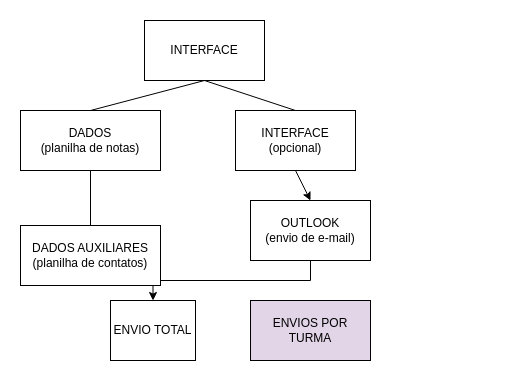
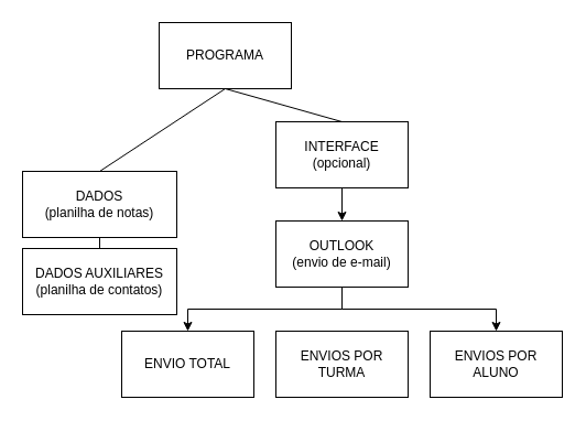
  <mxCell id="0" />
  <mxCell id="1" parent="0" />
- <mxCell id="2" value="DADOS&lt;br&gt;(planilha de notas)" style="rounded=0;whiteSpace=wrap;html=1;" parent="1" vertex="1"><mxGeometry x="20" y="110" width="140" height="60" as="geometry" /></mxCell>
+ <mxCell id="2" value="DADOS&lt;br&gt;(planilha de notas)" style="rounded=0;whiteSpace=wrap;html=1;" parent="1" vertex="1"><mxGeometry x="20" y="155" width="140" height="60" as="geometry" /></mxCell>
  <mxCell id="3" style="rounded=0;orthogonalLoop=1;jettySize=auto;html=1;exitX=0.5;exitY=1;exitDx=0;exitDy=0;entryX=0.5;entryY=0;entryDx=0;entryDy=0;strokeColor=default;" parent="1" source="6" target="9" edge="1"><mxGeometry relative="1" as="geometry" /></mxCell>
- <mxCell id="4" value="INTERFACE" style="rounded=0;whiteSpace=wrap;html=1;" parent="1" vertex="1"><mxGeometry x="144" y="20" width="120" height="60" as="geometry" /></mxCell>
+ <mxCell id="4" value="PROGRAMA" style="rounded=0;whiteSpace=wrap;html=1;" parent="1" vertex="1"><mxGeometry x="144" y="20" width="120" height="60" as="geometry" /></mxCell>
  <mxCell id="5" value="" style="endArrow=none;html=1;rounded=0;entryX=0.5;entryY=1;entryDx=0;entryDy=0;exitX=0.5;exitY=0;exitDx=0;exitDy=0;" parent="1" source="2" target="4" edge="1"><mxGeometry width="50" height="50" relative="1" as="geometry"><mxPoint x="70" y="400" as="sourcePoint" /><mxPoint x="120" y="350" as="targetPoint" /></mxGeometry></mxCell>
- <mxCell id="6" value="INTERFACE&lt;br&gt;(opcional)" style="rounded=0;whiteSpace=wrap;html=1;" parent="1" vertex="1"><mxGeometry x="235" y="110" width="120" height="60" as="geometry" /></mxCell>
+ <mxCell id="6" value="INTERFACE&lt;br&gt;(opcional)" style="rounded=0;whiteSpace=wrap;html=1;" parent="1" vertex="1"><mxGeometry x="250" y="110" width="120" height="60" as="geometry" /></mxCell>
  <mxCell id="7" value="" style="endArrow=none;html=1;rounded=0;entryX=0.5;entryY=1;entryDx=0;entryDy=0;exitX=0.5;exitY=0;exitDx=0;exitDy=0;" parent="1" source="6" target="4" edge="1"><mxGeometry width="50" height="50" relative="1" as="geometry"><mxPoint x="70" y="400" as="sourcePoint" /><mxPoint x="120" y="350" as="targetPoint" /></mxGeometry></mxCell>
  <mxCell id="8" style="edgeStyle=orthogonalEdgeStyle;rounded=0;orthogonalLoop=1;jettySize=auto;html=1;exitX=0.5;exitY=1;exitDx=0;exitDy=0;" parent="1" source="9" target="12" edge="1"><mxGeometry relative="1" as="geometry" /></mxCell>
  <mxCell id="9" value="OUTLOOK&lt;div&gt;(envio de e-mail)&lt;/div&gt;" style="rounded=0;whiteSpace=wrap;html=1;" parent="1" vertex="1"><mxGeometry x="250" y="200" width="120" height="60" as="geometry" /></mxCell>
  <mxCell id="10" value="DADOS AUXILIARES&lt;br&gt;(planilha de contatos)" style="rounded=0;whiteSpace=wrap;html=1;" parent="1" vertex="1"><mxGeometry x="20" y="225" width="140" height="60" as="geometry" /></mxCell>
  <mxCell id="11" value="" style="endArrow=none;html=1;rounded=0;entryX=0.5;entryY=1;entryDx=0;entryDy=0;exitX=0.5;exitY=0;exitDx=0;exitDy=0;" parent="1" source="10" target="2" edge="1"><mxGeometry width="50" height="50" relative="1" as="geometry"><mxPoint x="120" y="330" as="sourcePoint" /><mxPoint x="170" y="280" as="targetPoint" /></mxGeometry></mxCell>
- <mxCell id="12" value="ENVIO TOTAL" style="rounded=0;whiteSpace=wrap;html=1;" parent="1" vertex="1"><mxGeometry x="110" y="300" width="85" height="60" as="geometry" /></mxCell>
- <mxCell id="14" value="ENVIOS POR TURMA" style="rounded=0;whiteSpace=wrap;html=1;fillColor=#e1d5e7;" parent="1" vertex="1"><mxGeometry x="250" y="300" width="120" height="60" as="geometry" /></mxCell>
+ <mxCell id="12" value="ENVIO TOTAL" style="rounded=0;whiteSpace=wrap;html=1;" parent="1" vertex="1"><mxGeometry x="110" y="300" width="120" height="60" as="geometry" /></mxCell>
+ <mxCell id="13" value="ENVIOS POR ALUNO" style="rounded=0;whiteSpace=wrap;html=1;" parent="1" vertex="1"><mxGeometry x="390" y="300" width="120" height="60" as="geometry" /></mxCell>
+ <mxCell id="14" value="ENVIOS POR TURMA" style="rounded=0;whiteSpace=wrap;html=1;" parent="1" vertex="1"><mxGeometry x="250" y="300" width="120" height="60" as="geometry" /></mxCell>
+ <mxCell id="15" style="edgeStyle=orthogonalEdgeStyle;rounded=0;orthogonalLoop=1;jettySize=auto;html=1;entryX=0.5;entryY=0;entryDx=0;entryDy=0;exitX=0.5;exitY=1;exitDx=0;exitDy=0;" parent="1" source="9" target="13" edge="1"><mxGeometry relative="1" as="geometry"><mxPoint x="320" y="270" as="sourcePoint" /><mxPoint x="334" y="310" as="targetPoint" /></mxGeometry></mxCell>
